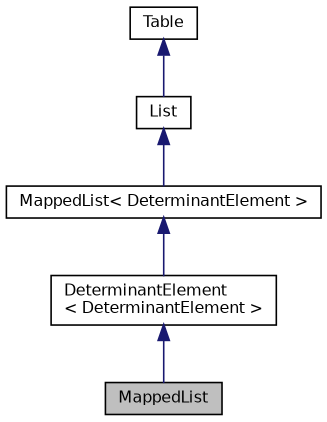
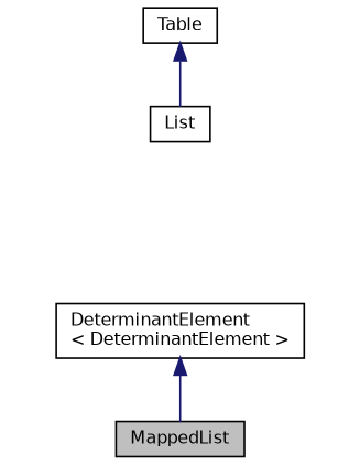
  digraph {
    node [color=black fillcolor=white fontname=Helvetica fontsize=10 shape=record style=filled]
    edge [color=midnightblue dir=back fontname=Helvetica fontsize=10 labelfontname=Helvetica labelfontsize=10 style=solid]
    n1 [fillcolor=grey75 fontcolor=black height=0.2 label=MappedList width=0.4]
    n2 [height=0.2 label="DeterminantElement\l\< DeterminantElement \>" width=0.4]
-   n3 [height=0.2 label="MappedList\< DeterminantElement \>" width=0.4]
    n4 [height=0.2 label=List width=0.4]
    n5 [height=0.2 label=Table width=0.4]
    n2 -> n1
-   n3 -> n2
-   n4 -> n3
    n5 -> n4
  }
